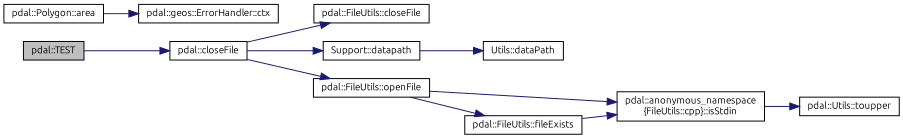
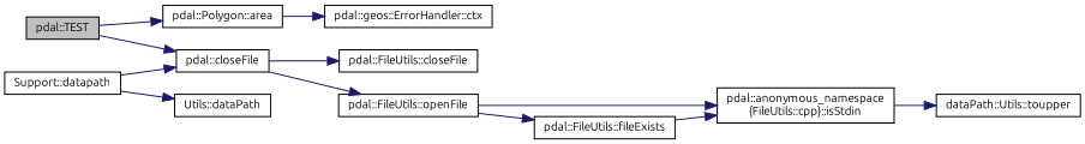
  digraph {
    fontname=Ubuntu
    rankdir=LR
    node [color=black fillcolor=white fontname=Ubuntu fontsize=10 shape=record style=filled]
    edge [color=midnightblue fontname=Ubuntu fontsize=10 labelfontname=Helvetica labelfontsize=10 style=solid]
    n1 [fillcolor=grey75 fontcolor=black height=0.2 label="pdal::TEST" width=0.4]
    n2 [height=0.2 label="pdal::Polygon::area" width=0.4]
    n3 [height=0.2 label="pdal::closeFile" width=0.4]
    n4 [height=0.2 label="pdal::geos::ErrorHandler::ctx" width=0.4]
    n5 [height=0.2 label="pdal::FileUtils::closeFile" width=0.4]
    n6 [height=0.2 label="Support::datapath" width=0.4]
    n7 [height=0.2 label="pdal::FileUtils::openFile" width=0.4]
    n8 [height=0.2 label="Utils::dataPath" width=0.4]
    n9 [height=0.2 label="pdal::anonymous_namespace\l\{FileUtils::cpp\}::isStdin" width=0.4]
    n10 [height=0.2 label="pdal::FileUtils::fileExists" width=0.4]
-   n11 [height=0.2 label="pdal::Utils::toupper" width=0.4]
+   n11 [height=0.2 label="dataPath::Utils::toupper" width=0.4]
+   n1 -> n2
    n1 -> n3
    n2 -> n4
    n3 -> n5
-   n3 -> n6
+   n6 -> n3
    n3 -> n7
    n6 -> n8
    n7 -> n9
    n7 -> n10
    n9 -> n11
    n10 -> n9
  }
